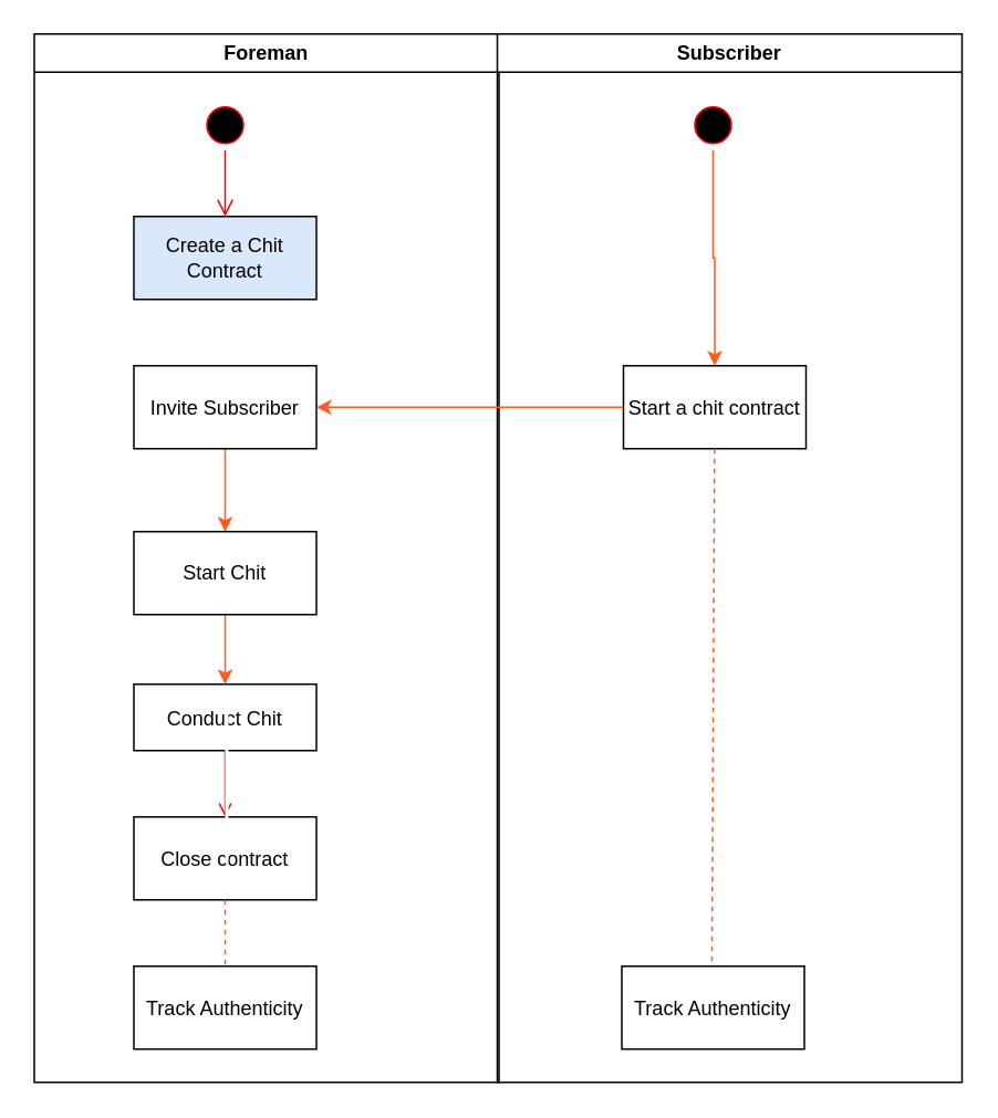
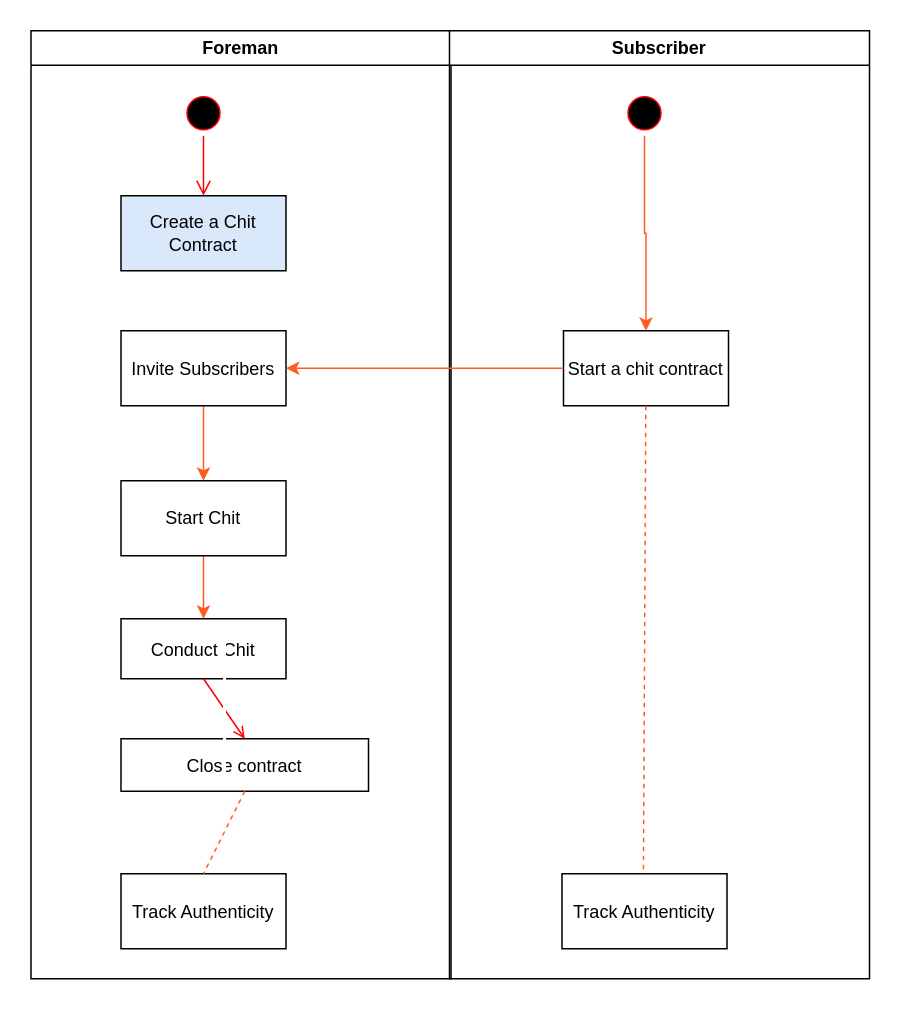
  <mxCell id="0" />
  <mxCell id="1" parent="0" />
  <mxCell id="2" value="Foreman" style="swimlane;whiteSpace=wrap" parent="1" vertex="1"><mxGeometry x="20" y="20" width="280" height="632" as="geometry" /></mxCell>
  <mxCell id="3" value="" style="ellipse;shape=startState;fillColor=#000000;strokeColor=#ff0000;" parent="2" vertex="1"><mxGeometry x="100" y="40" width="30" height="30" as="geometry" /></mxCell>
  <mxCell id="4" value="" style="edgeStyle=elbowEdgeStyle;elbow=horizontal;verticalAlign=bottom;endArrow=open;endSize=8;strokeColor=#FF0000;endFill=1;rounded=0" parent="2" source="3" target="5" edge="1"><mxGeometry x="100" y="40" as="geometry"><mxPoint x="115" y="110" as="targetPoint" /></mxGeometry></mxCell>
  <mxCell id="5" value="Create a Chit Contract" style="whiteSpace=wrap;fillColor=#dae8fc;" parent="2" vertex="1"><mxGeometry x="60" y="110" width="110" height="50" as="geometry" /></mxCell>
  <mxCell id="6" style="edgeStyle=orthogonalEdgeStyle;rounded=0;orthogonalLoop=1;jettySize=auto;html=1;exitX=0.5;exitY=1;exitDx=0;exitDy=0;entryX=0.5;entryY=0;entryDx=0;entryDy=0;strokeColor=#FF5A1F;" parent="2" source="7" target="12" edge="1"><mxGeometry relative="1" as="geometry" /></mxCell>
- <mxCell id="7" value="Invite Subscriber" style="" parent="2" vertex="1"><mxGeometry x="60" y="200" width="110" height="50" as="geometry" /></mxCell>
+ <mxCell id="7" value="Invite Subscribers" style="" parent="2" vertex="1"><mxGeometry x="60" y="200" width="110" height="50" as="geometry" /></mxCell>
  <mxCell id="8" value="Conduct Chit" style="" parent="2" vertex="1"><mxGeometry x="60" y="392" width="110" height="40" as="geometry" /></mxCell>
- <mxCell id="9" value="Close contract" style="" parent="2" vertex="1"><mxGeometry x="60" y="472" width="110" height="50" as="geometry" /></mxCell>
+ <mxCell id="9" value="Close contract" style="" parent="2" vertex="1"><mxGeometry x="60" y="472" width="165" height="35" as="geometry" /></mxCell>
  <mxCell id="10" value="&#10;&#10;&#10;&#10;&#10;&#10;&#10;" style="endArrow=open;strokeColor=#FF0000;endFill=1;rounded=0;entryX=0.5;entryY=0;entryDx=0;entryDy=0;exitX=0.5;exitY=1;exitDx=0;exitDy=0;" parent="2" source="8" target="9" edge="1"><mxGeometry relative="1" as="geometry"><mxPoint x="115.5" y="452" as="sourcePoint" /><mxPoint x="115" y="422.5" as="targetPoint" /></mxGeometry></mxCell>
  <mxCell id="11" style="edgeStyle=orthogonalEdgeStyle;rounded=0;orthogonalLoop=1;jettySize=auto;html=1;exitX=0.5;exitY=1;exitDx=0;exitDy=0;entryX=0.5;entryY=0;entryDx=0;entryDy=0;strokeColor=#FF5C21;" parent="2" source="12" target="8" edge="1"><mxGeometry relative="1" as="geometry" /></mxCell>
  <mxCell id="12" value="Start Chit" style="whiteSpace=wrap;" parent="2" vertex="1"><mxGeometry x="60" y="300" width="110" height="50" as="geometry" /></mxCell>
  <mxCell id="13" value="Track Authenticity" style="" parent="2" vertex="1"><mxGeometry x="60" y="562" width="110" height="50" as="geometry" /></mxCell>
  <mxCell id="14" value="" style="endArrow=none;dashed=1;html=1;strokeColor=#FF5C21;exitX=0.5;exitY=1;exitDx=0;exitDy=0;entryX=0.5;entryY=0;entryDx=0;entryDy=0;" parent="2" source="9" target="13" edge="1"><mxGeometry width="50" height="50" relative="1" as="geometry"><mxPoint x="5" y="702" as="sourcePoint" /><mxPoint x="55" y="652" as="targetPoint" /></mxGeometry></mxCell>
  <mxCell id="15" value="Subscriber" style="swimlane;whiteSpace=wrap" parent="1" vertex="1"><mxGeometry x="299" y="20" width="280" height="632" as="geometry" /></mxCell>
  <mxCell id="16" style="edgeStyle=orthogonalEdgeStyle;rounded=0;orthogonalLoop=1;jettySize=auto;html=1;entryX=0.5;entryY=0;entryDx=0;entryDy=0;strokeColor=#FF5C21;" parent="15" source="17" target="18" edge="1"><mxGeometry relative="1" as="geometry"><mxPoint x="130" y="110" as="targetPoint" /></mxGeometry></mxCell>
  <mxCell id="17" value="" style="ellipse;shape=startState;fillColor=#000000;strokeColor=#ff0000;" parent="15" vertex="1"><mxGeometry x="115" y="40" width="30" height="30" as="geometry" /></mxCell>
  <mxCell id="18" value="Start a chit contract" style="" vertex="1" parent="15"><mxGeometry x="76" y="200" width="110" height="50" as="geometry" /></mxCell>
  <mxCell id="19" value="Track Authenticity" style="" vertex="1" parent="15"><mxGeometry x="75" y="562" width="110" height="50" as="geometry" /></mxCell>
  <mxCell id="20" value="" style="endArrow=none;dashed=1;html=1;strokeColor=#FF5C21;entryX=0.5;entryY=0;entryDx=0;entryDy=0;" edge="1" parent="15" source="18"><mxGeometry width="50" height="50" relative="1" as="geometry"><mxPoint x="129.286" y="521.857" as="sourcePoint" /><mxPoint x="129.286" y="561.857" as="targetPoint" /></mxGeometry></mxCell>
  <mxCell id="21" style="edgeStyle=orthogonalEdgeStyle;rounded=0;orthogonalLoop=1;jettySize=auto;html=1;strokeColor=#FF5C21;" parent="1" source="18" edge="1"><mxGeometry relative="1" as="geometry"><mxPoint x="374" y="345" as="sourcePoint" /><mxPoint x="190" y="245" as="targetPoint" /><Array as="points"><mxPoint x="190" y="245" /></Array></mxGeometry></mxCell>
